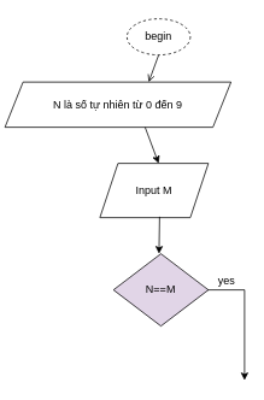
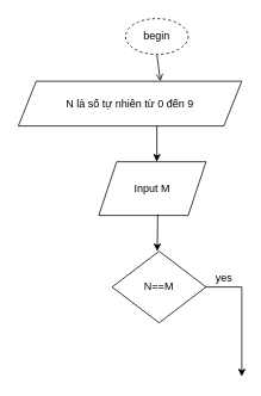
  <mxCell id="0" />
  <mxCell id="1" parent="0" />
  <mxCell id="2" value="begin" style="ellipse;whiteSpace=wrap;html=1;dashed=1;" vertex="1" parent="1"><mxGeometry x="140" y="20" width="70" height="40" as="geometry" /></mxCell>
  <mxCell id="3" value="" style="endArrow=open;html=1;rounded=0;exitX=0.5;exitY=1;exitDx=0;exitDy=0;entryX=0.636;entryY=0;entryDx=0;entryDy=0;entryPerimeter=0;" edge="1" parent="1" source="2" target="4"><mxGeometry width="50" height="50" relative="1" as="geometry"><mxPoint x="250" y="380" as="sourcePoint" /><mxPoint x="170" y="80" as="targetPoint" /></mxGeometry></mxCell>
- <mxCell id="4" value="N là số tự nhiên từ 0 đến 9" style="shape=parallelogram;perimeter=parallelogramPerimeter;whiteSpace=wrap;html=1;fixedSize=1;" vertex="1" parent="1"><mxGeometry x="5" y="90" width="250" height="50" as="geometry" /></mxCell>
+ <mxCell id="4" value="N là số tự nhiên từ 0 đến 9" style="shape=parallelogram;perimeter=parallelogramPerimeter;whiteSpace=wrap;html=1;fixedSize=1;" vertex="1" parent="1"><mxGeometry x="20" y="90" width="250" height="50" as="geometry" /></mxCell>
  <mxCell id="5" value="" style="endArrow=classic;html=1;rounded=0;exitX=0.62;exitY=1;exitDx=0;exitDy=0;exitPerimeter=0;" edge="1" parent="1" source="4"><mxGeometry width="50" height="50" relative="1" as="geometry"><mxPoint x="250" y="380" as="sourcePoint" /><mxPoint x="175" y="180" as="targetPoint" /></mxGeometry></mxCell>
  <mxCell id="6" value="Input M" style="shape=parallelogram;perimeter=parallelogramPerimeter;whiteSpace=wrap;html=1;fixedSize=1;" vertex="1" parent="1"><mxGeometry x="110" y="180" width="120" height="60" as="geometry" /></mxCell>
  <mxCell id="7" value="" style="endArrow=classic;html=1;rounded=0;exitX=0.62;exitY=1;exitDx=0;exitDy=0;exitPerimeter=0;" edge="1" parent="1"><mxGeometry width="50" height="50" relative="1" as="geometry"><mxPoint x="176" y="239" as="sourcePoint" /><mxPoint x="175.423" y="280" as="targetPoint" /></mxGeometry></mxCell>
  <mxCell id="8" value="" style="endArrow=classic;html=1;rounded=0;exitX=1;exitY=0.5;exitDx=0;exitDy=0;" edge="1" parent="1"><mxGeometry width="50" height="50" relative="1" as="geometry"><mxPoint x="225" y="320" as="sourcePoint" /><mxPoint x="270" y="420" as="targetPoint" /><Array as="points"><mxPoint x="270" y="320" /></Array></mxGeometry></mxCell>
- <mxCell id="9" value="N==M" style="rhombus;whiteSpace=wrap;html=1;fillColor=#e1d5e7;" vertex="1" parent="1"><mxGeometry x="125" y="280" width="105" height="80" as="geometry" /></mxCell>
+ <mxCell id="9" value="N==M" style="rhombus;whiteSpace=wrap;html=1;" vertex="1" parent="1"><mxGeometry x="125" y="280" width="105" height="80" as="geometry" /></mxCell>
  <mxCell id="10" value="yes" style="text;html=1;align=center;verticalAlign=middle;resizable=0;points=[];autosize=1;strokeColor=none;fillColor=none;" vertex="1" parent="1"><mxGeometry x="235" y="300" width="30" height="20" as="geometry" /></mxCell>
